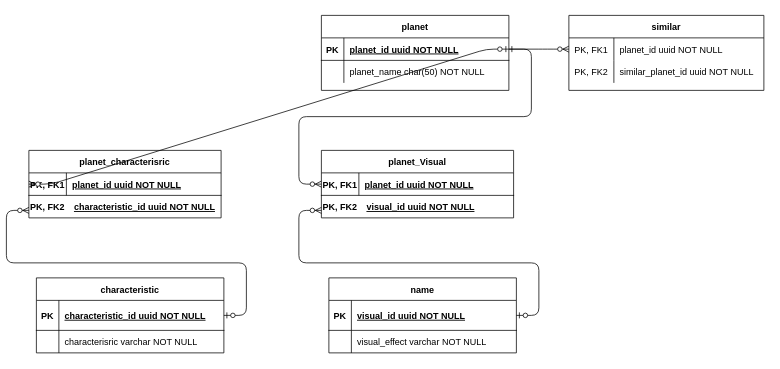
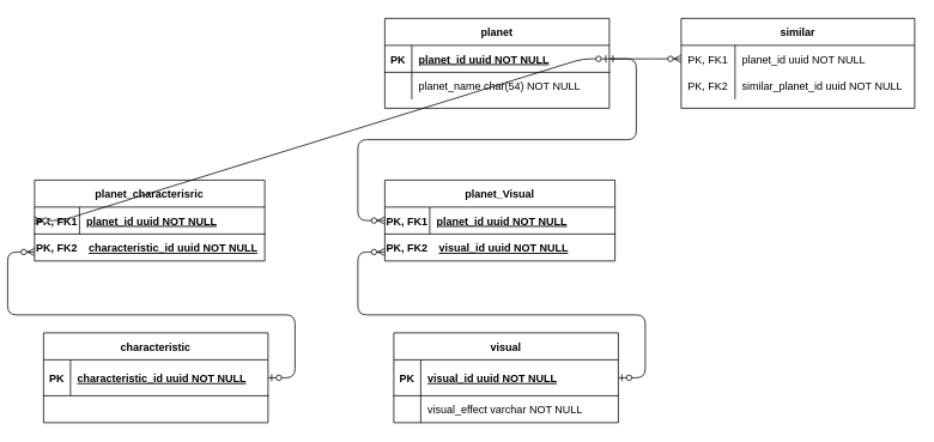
  <mxCell id="0" />
  <mxCell id="1" parent="0" />
  <mxCell id="2" value="" style="edgeStyle=entityRelationEdgeStyle;endArrow=ERzeroToMany;startArrow=ERone;endFill=1;startFill=0;" parent="1" source="31" target="24" edge="1"><mxGeometry width="100" height="100" relative="1" as="geometry"><mxPoint x="640" y="620" as="sourcePoint" /><mxPoint x="740" y="520" as="targetPoint" /></mxGeometry></mxCell>
  <mxCell id="3" value="" style="group" vertex="1" connectable="0" parent="1"><mxGeometry x="410" y="200" width="266.3" height="90" as="geometry" /></mxCell>
  <mxCell id="4" value="" style="group" vertex="1" connectable="0" parent="3"><mxGeometry width="266.3" height="90" as="geometry" /></mxCell>
  <mxCell id="5" value="planet_Visual" style="shape=table;startSize=30;container=1;collapsible=1;childLayout=tableLayout;fixedRows=1;rowLines=0;fontStyle=1;align=center;resizeLast=1;" vertex="1" parent="4"><mxGeometry x="10" width="256.3" height="90" as="geometry"><mxRectangle width="110" height="30" as="alternateBounds" /></mxGeometry></mxCell>
  <mxCell id="6" value="" style="shape=partialRectangle;collapsible=0;dropTarget=0;pointerEvents=0;fillColor=none;points=[[0,0.5],[1,0.5]];portConstraint=eastwest;top=0;left=0;right=0;bottom=1;" vertex="1" parent="5"><mxGeometry y="30" width="256.3" height="30" as="geometry" /></mxCell>
  <mxCell id="7" value="PK, FK1" style="shape=partialRectangle;overflow=hidden;connectable=0;fillColor=none;top=0;left=0;bottom=0;right=0;fontStyle=1;" vertex="1" parent="6"><mxGeometry width="50" height="30" as="geometry" /></mxCell>
  <mxCell id="8" value="planet_id uuid NOT NULL " style="shape=partialRectangle;overflow=hidden;connectable=0;fillColor=none;top=0;left=0;bottom=0;right=0;align=left;spacingLeft=6;fontStyle=5;" vertex="1" parent="6"><mxGeometry x="50" width="206.3" height="30" as="geometry" /></mxCell>
  <mxCell id="9" value="visual_id uuid NOT NULL " style="shape=partialRectangle;overflow=hidden;connectable=0;fillColor=none;top=0;left=0;bottom=0;right=0;align=left;spacingLeft=6;fontStyle=5;" vertex="1" parent="4"><mxGeometry x="62.593" y="60" width="203.704" height="30" as="geometry" /></mxCell>
  <mxCell id="10" value="PK, FK2" style="shape=partialRectangle;overflow=hidden;connectable=0;fillColor=none;top=0;left=0;bottom=0;right=0;fontStyle=1;" vertex="1" parent="4"><mxGeometry x="10" y="60" width="50" height="30" as="geometry" /></mxCell>
  <mxCell id="11" value="" style="edgeStyle=entityRelationEdgeStyle;fontSize=12;html=1;endArrow=ERzeroToMany;endFill=1;exitX=1;exitY=0.5;exitDx=0;exitDy=0;" edge="1" parent="1" source="31"><mxGeometry width="100" height="100" relative="1" as="geometry"><mxPoint x="250" y="230" as="sourcePoint" /><mxPoint x="420" y="245" as="targetPoint" /></mxGeometry></mxCell>
  <mxCell id="12" value="" style="edgeStyle=entityRelationEdgeStyle;fontSize=12;html=1;endArrow=ERzeroToMany;endFill=1;exitX=1;exitY=0.5;exitDx=0;exitDy=0;startArrow=ERzeroToOne;startFill=1;" edge="1" parent="1" source="38"><mxGeometry width="100" height="100" relative="1" as="geometry"><mxPoint x="240" y="420" as="sourcePoint" /><mxPoint x="420" y="280" as="targetPoint" /></mxGeometry></mxCell>
  <mxCell id="13" value="" style="group" vertex="1" connectable="0" parent="1"><mxGeometry x="20" y="200" width="266.3" height="90" as="geometry" /></mxCell>
  <mxCell id="14" value="" style="group" vertex="1" connectable="0" parent="13"><mxGeometry width="266.3" height="90" as="geometry" /></mxCell>
  <mxCell id="15" value="planet_characterisric" style="shape=table;startSize=30;container=1;collapsible=1;childLayout=tableLayout;fixedRows=1;rowLines=0;fontStyle=1;align=center;resizeLast=1;" vertex="1" parent="14"><mxGeometry x="10" width="256.3" height="90" as="geometry"><mxRectangle width="110" height="30" as="alternateBounds" /></mxGeometry></mxCell>
  <mxCell id="16" value="" style="shape=partialRectangle;collapsible=0;dropTarget=0;pointerEvents=0;fillColor=none;points=[[0,0.5],[1,0.5]];portConstraint=eastwest;top=0;left=0;right=0;bottom=1;" vertex="1" parent="15"><mxGeometry y="30" width="256.3" height="30" as="geometry" /></mxCell>
  <mxCell id="17" value="PK, FK1" style="shape=partialRectangle;overflow=hidden;connectable=0;fillColor=none;top=0;left=0;bottom=0;right=0;fontStyle=1;" vertex="1" parent="16"><mxGeometry width="50" height="30" as="geometry" /></mxCell>
  <mxCell id="18" value="planet_id uuid NOT NULL " style="shape=partialRectangle;overflow=hidden;connectable=0;fillColor=none;top=0;left=0;bottom=0;right=0;align=left;spacingLeft=6;fontStyle=5;" vertex="1" parent="16"><mxGeometry x="50" width="206.3" height="30" as="geometry" /></mxCell>
  <mxCell id="19" value="characteristic_id uuid NOT NULL " style="shape=partialRectangle;overflow=hidden;connectable=0;fillColor=none;top=0;left=0;bottom=0;right=0;align=left;spacingLeft=6;fontStyle=5;" vertex="1" parent="14"><mxGeometry x="62.593" y="60" width="203.704" height="30" as="geometry" /></mxCell>
  <mxCell id="20" value="PK, FK2" style="shape=partialRectangle;overflow=hidden;connectable=0;fillColor=none;top=0;left=0;bottom=0;right=0;fontStyle=1;" vertex="1" parent="14"><mxGeometry x="10" y="60" width="50" height="30" as="geometry" /></mxCell>
  <mxCell id="21" value="" style="edgeStyle=entityRelationEdgeStyle;fontSize=12;html=1;endArrow=ERzeroToMany;endFill=1;exitX=1;exitY=0.5;exitDx=0;exitDy=0;startArrow=ERzeroToOne;startFill=1;" edge="1" source="45" parent="1"><mxGeometry width="100" height="100" relative="1" as="geometry"><mxPoint x="-150" y="420" as="sourcePoint" /><mxPoint x="30" y="280" as="targetPoint" /></mxGeometry></mxCell>
  <mxCell id="22" value="" style="edgeStyle=entityRelationEdgeStyle;fontSize=12;html=1;endArrow=ERzeroToMany;endFill=1;exitX=1;exitY=0.5;exitDx=0;exitDy=0;entryX=0;entryY=0.5;entryDx=0;entryDy=0;startArrow=ERzeroToOne;startFill=1;" edge="1" parent="1" source="31" target="16"><mxGeometry width="100" height="100" relative="1" as="geometry"><mxPoint x="140" y="130" as="sourcePoint" /><mxPoint x="240" y="30" as="targetPoint" /></mxGeometry></mxCell>
  <mxCell id="23" value="similar" style="shape=table;startSize=30;container=1;collapsible=1;childLayout=tableLayout;fixedRows=1;rowLines=0;fontStyle=1;align=center;resizeLast=1;" parent="1" vertex="1"><mxGeometry x="750" y="20" width="260" height="100" as="geometry" /></mxCell>
  <mxCell id="24" value="" style="shape=partialRectangle;collapsible=0;dropTarget=0;pointerEvents=0;fillColor=none;points=[[0,0.5],[1,0.5]];portConstraint=eastwest;top=0;left=0;right=0;bottom=0;" parent="23" vertex="1"><mxGeometry y="30" width="260" height="30" as="geometry" /></mxCell>
  <mxCell id="25" value="PK, FK1" style="shape=partialRectangle;overflow=hidden;connectable=0;fillColor=none;top=0;left=0;bottom=0;right=0;" parent="24" vertex="1"><mxGeometry width="60" height="30" as="geometry" /></mxCell>
  <mxCell id="26" value="planet_id uuid NOT NULL" style="shape=partialRectangle;overflow=hidden;connectable=0;fillColor=none;top=0;left=0;bottom=0;right=0;align=left;spacingLeft=6;" parent="24" vertex="1"><mxGeometry x="60" width="200" height="30" as="geometry" /></mxCell>
  <mxCell id="27" value="" style="shape=partialRectangle;collapsible=0;dropTarget=0;pointerEvents=0;fillColor=none;points=[[0,0.5],[1,0.5]];portConstraint=eastwest;top=0;left=0;right=0;bottom=0;" parent="23" vertex="1"><mxGeometry y="60" width="260" height="30" as="geometry" /></mxCell>
  <mxCell id="28" value="PK, FK2" style="shape=partialRectangle;overflow=hidden;connectable=0;fillColor=none;top=0;left=0;bottom=0;right=0;" parent="27" vertex="1"><mxGeometry width="60" height="30" as="geometry" /></mxCell>
  <mxCell id="29" value="similar_planet_id uuid NOT NULL" style="shape=partialRectangle;overflow=hidden;connectable=0;fillColor=none;top=0;left=0;bottom=0;right=0;align=left;spacingLeft=6;" parent="27" vertex="1"><mxGeometry x="60" width="200" height="30" as="geometry" /></mxCell>
  <mxCell id="30" value="planet" style="shape=table;startSize=30;container=1;collapsible=1;childLayout=tableLayout;fixedRows=1;rowLines=0;fontStyle=1;align=center;resizeLast=1;" parent="1" vertex="1"><mxGeometry x="420" y="20" width="250" height="100" as="geometry"><mxRectangle x="120" y="120" width="100" height="30" as="alternateBounds" /></mxGeometry></mxCell>
  <mxCell id="31" value="" style="shape=partialRectangle;collapsible=0;dropTarget=0;pointerEvents=0;fillColor=none;points=[[0,0.5],[1,0.5]];portConstraint=eastwest;top=0;left=0;right=0;bottom=1;" parent="30" vertex="1"><mxGeometry y="30" width="250" height="30" as="geometry" /></mxCell>
  <mxCell id="32" value="PK" style="shape=partialRectangle;overflow=hidden;connectable=0;fillColor=none;top=0;left=0;bottom=0;right=0;fontStyle=1;" parent="31" vertex="1"><mxGeometry width="30" height="30" as="geometry" /></mxCell>
  <mxCell id="33" value="planet_id uuid NOT NULL " style="shape=partialRectangle;overflow=hidden;connectable=0;fillColor=none;top=0;left=0;bottom=0;right=0;align=left;spacingLeft=6;fontStyle=5;" parent="31" vertex="1"><mxGeometry x="30" width="220" height="30" as="geometry" /></mxCell>
  <mxCell id="34" value="" style="shape=partialRectangle;collapsible=0;dropTarget=0;pointerEvents=0;fillColor=none;points=[[0,0.5],[1,0.5]];portConstraint=eastwest;top=0;left=0;right=0;bottom=0;" parent="30" vertex="1"><mxGeometry y="60" width="250" height="30" as="geometry" /></mxCell>
  <mxCell id="35" value="" style="shape=partialRectangle;overflow=hidden;connectable=0;fillColor=none;top=0;left=0;bottom=0;right=0;" parent="34" vertex="1"><mxGeometry width="30" height="30" as="geometry" /></mxCell>
- <mxCell id="36" value="planet_name char(50) NOT NULL" style="shape=partialRectangle;overflow=hidden;connectable=0;fillColor=none;top=0;left=0;bottom=0;right=0;align=left;spacingLeft=6;" parent="34" vertex="1"><mxGeometry x="30" width="220" height="30" as="geometry" /></mxCell>
- <mxCell id="37" value="name" style="shape=table;startSize=30;container=1;collapsible=1;childLayout=tableLayout;fixedRows=1;rowLines=0;fontStyle=1;align=center;resizeLast=1;" parent="1" vertex="1"><mxGeometry x="430" y="370" width="250" height="100" as="geometry" /></mxCell>
+ <mxCell id="36" value="planet_name char(54) NOT NULL" style="shape=partialRectangle;overflow=hidden;connectable=0;fillColor=none;top=0;left=0;bottom=0;right=0;align=left;spacingLeft=6;" parent="34" vertex="1"><mxGeometry x="30" width="220" height="30" as="geometry" /></mxCell>
+ <mxCell id="37" value="visual" style="shape=table;startSize=30;container=1;collapsible=1;childLayout=tableLayout;fixedRows=1;rowLines=0;fontStyle=1;align=center;resizeLast=1;" parent="1" vertex="1"><mxGeometry x="430" y="370" width="250" height="100" as="geometry" /></mxCell>
  <mxCell id="38" value="" style="shape=partialRectangle;collapsible=0;dropTarget=0;pointerEvents=0;fillColor=none;points=[[0,0.5],[1,0.5]];portConstraint=eastwest;top=0;left=0;right=0;bottom=1;" parent="37" vertex="1"><mxGeometry y="30" width="250" height="40" as="geometry" /></mxCell>
  <mxCell id="39" value="PK" style="shape=partialRectangle;overflow=hidden;connectable=0;fillColor=none;top=0;left=0;bottom=0;right=0;fontStyle=1;" parent="38" vertex="1"><mxGeometry width="30" height="40" as="geometry" /></mxCell>
  <mxCell id="40" value="visual_id uuid NOT NULL " style="shape=partialRectangle;overflow=hidden;connectable=0;fillColor=none;top=0;left=0;bottom=0;right=0;align=left;spacingLeft=6;fontStyle=5;" parent="38" vertex="1"><mxGeometry x="30" width="220" height="40" as="geometry" /></mxCell>
  <mxCell id="41" value="" style="shape=partialRectangle;collapsible=0;dropTarget=0;pointerEvents=0;fillColor=none;points=[[0,0.5],[1,0.5]];portConstraint=eastwest;top=0;left=0;right=0;bottom=0;" parent="37" vertex="1"><mxGeometry y="70" width="250" height="30" as="geometry" /></mxCell>
  <mxCell id="42" value="" style="shape=partialRectangle;overflow=hidden;connectable=0;fillColor=none;top=0;left=0;bottom=0;right=0;" parent="41" vertex="1"><mxGeometry width="30" height="30" as="geometry" /></mxCell>
  <mxCell id="43" value="visual_effect varchar NOT NULL" style="shape=partialRectangle;overflow=hidden;connectable=0;fillColor=none;top=0;left=0;bottom=0;right=0;align=left;spacingLeft=6;" parent="41" vertex="1"><mxGeometry x="30" width="220" height="30" as="geometry" /></mxCell>
  <mxCell id="44" value="characteristic" style="shape=table;startSize=30;container=1;collapsible=1;childLayout=tableLayout;fixedRows=1;rowLines=0;fontStyle=1;align=center;resizeLast=1;" vertex="1" parent="1"><mxGeometry x="40" y="370" width="250" height="100" as="geometry" /></mxCell>
  <mxCell id="45" value="" style="shape=partialRectangle;collapsible=0;dropTarget=0;pointerEvents=0;fillColor=none;points=[[0,0.5],[1,0.5]];portConstraint=eastwest;top=0;left=0;right=0;bottom=1;" vertex="1" parent="44"><mxGeometry y="30" width="250" height="40" as="geometry" /></mxCell>
  <mxCell id="46" value="PK" style="shape=partialRectangle;overflow=hidden;connectable=0;fillColor=none;top=0;left=0;bottom=0;right=0;fontStyle=1;" vertex="1" parent="45"><mxGeometry width="30" height="40" as="geometry" /></mxCell>
  <mxCell id="47" value="characteristic_id uuid NOT NULL " style="shape=partialRectangle;overflow=hidden;connectable=0;fillColor=none;top=0;left=0;bottom=0;right=0;align=left;spacingLeft=6;fontStyle=5;" vertex="1" parent="45"><mxGeometry x="30" width="220" height="40" as="geometry" /></mxCell>
  <mxCell id="48" value="" style="shape=partialRectangle;collapsible=0;dropTarget=0;pointerEvents=0;fillColor=none;points=[[0,0.5],[1,0.5]];portConstraint=eastwest;top=0;left=0;right=0;bottom=0;" vertex="1" parent="44"><mxGeometry y="70" width="250" height="30" as="geometry" /></mxCell>
  <mxCell id="49" value="" style="shape=partialRectangle;overflow=hidden;connectable=0;fillColor=none;top=0;left=0;bottom=0;right=0;" vertex="1" parent="48"><mxGeometry width="30" height="30" as="geometry" /></mxCell>
- <mxCell id="50" value="characterisric varchar NOT NULL" style="shape=partialRectangle;overflow=hidden;connectable=0;fillColor=none;top=0;left=0;bottom=0;right=0;align=left;spacingLeft=6;" vertex="1" parent="48"><mxGeometry x="30" width="220" height="30" as="geometry" /></mxCell>
